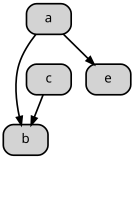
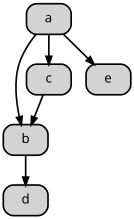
  digraph {
    fontname=SEOptimist
    fontsize=16
    labelfontname=SEOptimist
    labelloc=t
    splines=true
    node [fillcolor=lightgrey fontname=SEOptimist fontsize=16 labelfontname=SEOptimist penwidth=2.0 shape=Mrecord style=filled]
    edge [fontname=SEOptimist fontsize=12 labelfontname=SEOptimist penwidth=2.0]
    a
    b
    c
    e
+   d
    a -> b
+   a -> c
    a -> e
+   b -> d
    c -> b
  }
